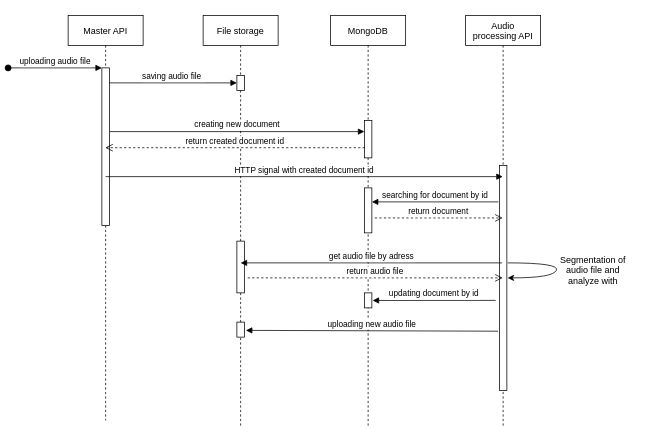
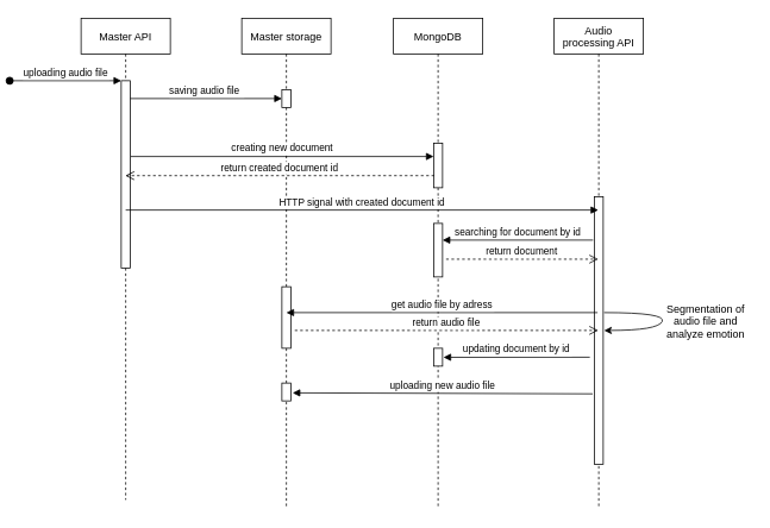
  <mxCell id="0" />
  <mxCell id="1" parent="0" />
  <mxCell id="2" value="Master API" style="shape=umlLifeline;perimeter=lifelinePerimeter;container=1;collapsible=0;recursiveResize=0;rounded=0;shadow=0;strokeWidth=1;" parent="1" vertex="1"><mxGeometry x="20" y="20" width="100" height="540" as="geometry" /></mxCell>
  <mxCell id="3" value="" style="points=[];perimeter=orthogonalPerimeter;rounded=0;shadow=0;strokeWidth=1;" parent="2" vertex="1"><mxGeometry x="45" y="70" width="10" height="210" as="geometry" /></mxCell>
  <mxCell id="4" value="uploading audio file" style="verticalAlign=bottom;startArrow=oval;endArrow=block;startSize=8;shadow=0;strokeWidth=1;" parent="2" target="3" edge="1"><mxGeometry relative="1" as="geometry"><mxPoint x="-80" y="70" as="sourcePoint" /></mxGeometry></mxCell>
- <mxCell id="5" value="File storage" style="shape=umlLifeline;perimeter=lifelinePerimeter;container=1;collapsible=0;recursiveResize=0;rounded=0;shadow=0;strokeWidth=1;" parent="1" vertex="1"><mxGeometry x="200" y="20" width="100" height="550" as="geometry" /></mxCell>
+ <mxCell id="5" value="Master storage" style="shape=umlLifeline;perimeter=lifelinePerimeter;container=1;collapsible=0;recursiveResize=0;rounded=0;shadow=0;strokeWidth=1;" parent="1" vertex="1"><mxGeometry x="200" y="20" width="100" height="550" as="geometry" /></mxCell>
  <mxCell id="6" value="" style="points=[];perimeter=orthogonalPerimeter;rounded=0;shadow=0;strokeWidth=1;" parent="5" vertex="1"><mxGeometry x="45" y="80" width="10" height="20" as="geometry" /></mxCell>
  <mxCell id="7" value="" style="points=[];perimeter=orthogonalPerimeter;rounded=0;shadow=0;strokeWidth=1;" parent="5" vertex="1"><mxGeometry x="45" y="301" width="10" height="69" as="geometry" /></mxCell>
  <mxCell id="8" value="" style="points=[];perimeter=orthogonalPerimeter;rounded=0;shadow=0;strokeWidth=1;" vertex="1" parent="5"><mxGeometry x="45" y="409" width="10" height="20" as="geometry" /></mxCell>
  <mxCell id="9" value="saving audio file " style="verticalAlign=bottom;endArrow=block;entryX=0;entryY=0;shadow=0;strokeWidth=1;" parent="1" edge="1"><mxGeometry relative="1" as="geometry"><mxPoint x="75" y="110" as="sourcePoint" /><mxPoint x="245" y="110" as="targetPoint" /></mxGeometry></mxCell>
- <mxCell id="10" value="Segmentation of audio file and&lt;br&gt;analyze with" style="text;html=1;strokeColor=none;fillColor=none;align=center;verticalAlign=middle;whiteSpace=wrap;rounded=0;" parent="1" vertex="1"><mxGeometry x="670" y="350" width="100" height="20" as="geometry" /></mxCell>
+ <mxCell id="10" value="Segmentation of audio file and&lt;br&gt;analyze emotion" style="text;html=1;strokeColor=none;fillColor=none;align=center;verticalAlign=middle;whiteSpace=wrap;rounded=0;" parent="1" vertex="1"><mxGeometry x="670" y="350" width="100" height="20" as="geometry" /></mxCell>
  <mxCell id="11" value="MongoDB" style="shape=umlLifeline;perimeter=lifelinePerimeter;container=1;collapsible=0;recursiveResize=0;rounded=0;shadow=0;strokeWidth=1;" parent="1" vertex="1"><mxGeometry x="370" y="20" width="100" height="550" as="geometry" /></mxCell>
  <mxCell id="12" value="" style="points=[];perimeter=orthogonalPerimeter;rounded=0;shadow=0;strokeWidth=1;" parent="11" vertex="1"><mxGeometry x="45" y="140" width="10" height="50" as="geometry" /></mxCell>
  <mxCell id="13" value="" style="points=[];perimeter=orthogonalPerimeter;rounded=0;shadow=0;strokeWidth=1;" parent="11" vertex="1"><mxGeometry x="45" y="230" width="10" height="60" as="geometry" /></mxCell>
  <mxCell id="14" value="" style="points=[];perimeter=orthogonalPerimeter;rounded=0;shadow=0;strokeWidth=1;" vertex="1" parent="11"><mxGeometry x="45" y="370" width="10" height="20" as="geometry" /></mxCell>
  <mxCell id="15" value="Audio&#10;processing API" style="shape=umlLifeline;perimeter=lifelinePerimeter;container=1;collapsible=0;recursiveResize=0;rounded=0;shadow=0;strokeWidth=1;" parent="1" vertex="1"><mxGeometry x="550" y="20" width="100" height="550" as="geometry" /></mxCell>
  <mxCell id="16" value="" style="points=[];perimeter=orthogonalPerimeter;rounded=0;shadow=0;strokeWidth=1;" parent="15" vertex="1"><mxGeometry x="45" y="200" width="10" height="300" as="geometry" /></mxCell>
  <mxCell id="17" value="creating new document" style="verticalAlign=bottom;endArrow=block;shadow=0;strokeWidth=1;exitX=1.067;exitY=0.438;exitDx=0;exitDy=0;exitPerimeter=0;" parent="1" edge="1"><mxGeometry relative="1" as="geometry"><mxPoint x="75.67" y="174.98" as="sourcePoint" /><mxPoint x="415" y="174.98" as="targetPoint" /></mxGeometry></mxCell>
  <mxCell id="18" value="return created document id" style="verticalAlign=bottom;endArrow=open;dashed=1;endSize=8;exitX=0.067;exitY=0.729;shadow=0;strokeWidth=1;exitDx=0;exitDy=0;exitPerimeter=0;" parent="1" source="12" target="2" edge="1"><mxGeometry relative="1" as="geometry"><mxPoint x="247.9" y="200" as="targetPoint" /><mxPoint x="420" y="200" as="sourcePoint" /></mxGeometry></mxCell>
  <mxCell id="19" value="HTTP signal with created document id" style="verticalAlign=bottom;endArrow=block;shadow=0;strokeWidth=1;" parent="1" edge="1"><mxGeometry relative="1" as="geometry"><mxPoint x="70" y="235" as="sourcePoint" /><mxPoint x="599.5" y="235" as="targetPoint" /></mxGeometry></mxCell>
  <mxCell id="20" value="" style="curved=1;endArrow=classic;html=1;" parent="1" edge="1"><mxGeometry width="50" height="50" relative="1" as="geometry"><mxPoint x="606" y="350" as="sourcePoint" /><mxPoint x="606" y="370" as="targetPoint" /><Array as="points"><mxPoint x="676" y="350" /><mxPoint x="666" y="370" /></Array></mxGeometry></mxCell>
  <mxCell id="21" value="searching for document by id" style="verticalAlign=bottom;endArrow=block;shadow=0;strokeWidth=1;exitX=-0.135;exitY=0.457;exitDx=0;exitDy=0;exitPerimeter=0;" parent="1" edge="1"><mxGeometry relative="1" as="geometry"><mxPoint x="593.65" y="268.69" as="sourcePoint" /><mxPoint x="425" y="268.69" as="targetPoint" /></mxGeometry></mxCell>
  <mxCell id="22" value="return document" style="verticalAlign=bottom;endArrow=open;dashed=1;endSize=8;exitX=1.394;exitY=0.542;shadow=0;strokeWidth=1;exitDx=0;exitDy=0;exitPerimeter=0;" parent="1" target="15" edge="1"><mxGeometry relative="1" as="geometry"><mxPoint x="589.88" y="291.05" as="targetPoint" /><mxPoint x="428.94" y="290.1" as="sourcePoint" /></mxGeometry></mxCell>
  <mxCell id="23" value="get audio file by adress" style="verticalAlign=bottom;endArrow=block;shadow=0;strokeWidth=1;exitX=-0.135;exitY=0.457;exitDx=0;exitDy=0;exitPerimeter=0;" parent="1" edge="1"><mxGeometry relative="1" as="geometry"><mxPoint x="598.65" y="350" as="sourcePoint" /><mxPoint x="250" y="350" as="targetPoint" /></mxGeometry></mxCell>
  <mxCell id="24" value="return audio file" style="verticalAlign=bottom;endArrow=open;dashed=1;endSize=8;exitX=1.394;exitY=0.542;shadow=0;strokeWidth=1;exitDx=0;exitDy=0;exitPerimeter=0;" parent="1" target="15" edge="1"><mxGeometry relative="1" as="geometry"><mxPoint x="430" y="370" as="targetPoint" /><mxPoint x="259.44" y="370" as="sourcePoint" /></mxGeometry></mxCell>
  <mxCell id="25" value="updating document by id" style="verticalAlign=bottom;endArrow=block;shadow=0;strokeWidth=1;entryX=1.1;entryY=0.507;entryDx=0;entryDy=0;entryPerimeter=0;" edge="1" parent="1" target="14"><mxGeometry relative="1" as="geometry"><mxPoint x="590" y="400" as="sourcePoint" /><mxPoint x="430" y="420" as="targetPoint" /></mxGeometry></mxCell>
  <mxCell id="26" value="uploading new audio file" style="verticalAlign=bottom;endArrow=block;shadow=0;strokeWidth=1;exitX=-0.18;exitY=0.737;exitDx=0;exitDy=0;exitPerimeter=0;" edge="1" parent="1" source="16"><mxGeometry relative="1" as="geometry"><mxPoint x="590.5" y="440" as="sourcePoint" /><mxPoint x="257" y="440" as="targetPoint" /></mxGeometry></mxCell>
